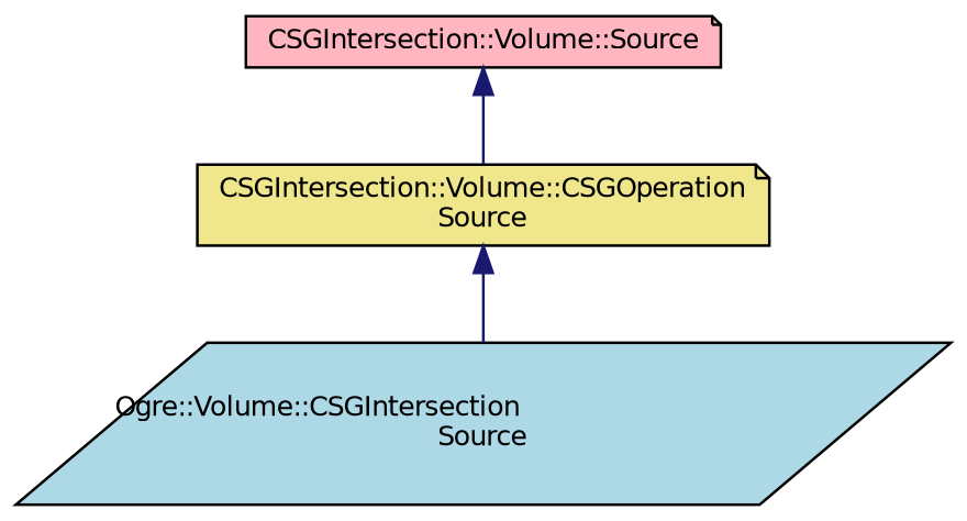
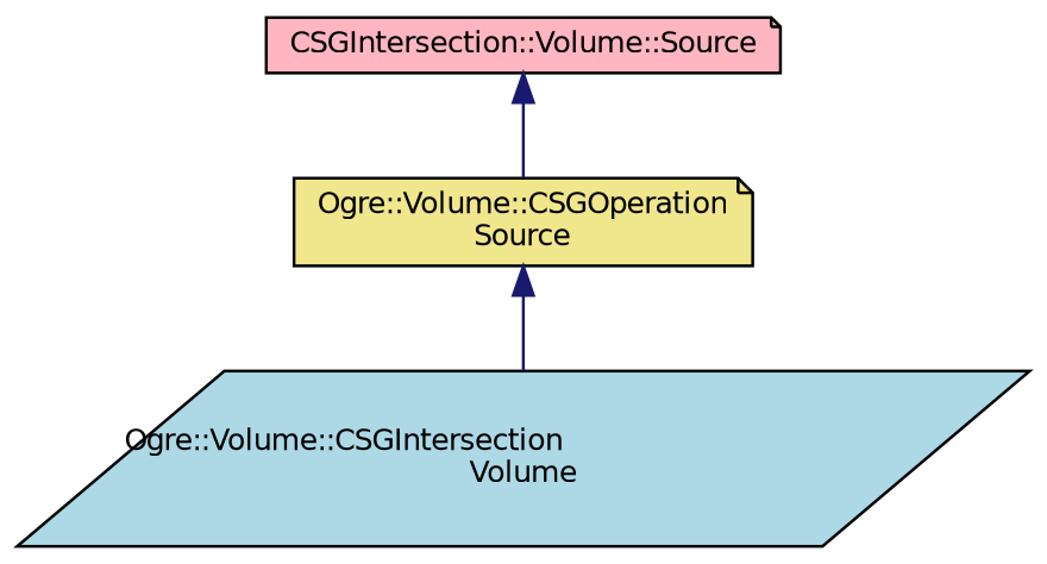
  digraph {
    node [color=black fontname=Helvetica fontsize=10 shape=note style=filled]
    edge [color=midnightblue dir=back fontname=Helvetica fontsize=10 labelfontname=Helvetica labelfontsize=10 style=solid]
-   n1 [fillcolor=lightblue fontcolor=black height=0.2 label="Ogre::Volume::CSGIntersection\lSource" shape=parallelogram width=0.4]
-   n2 [fillcolor=khaki height=0.2 label="CSGIntersection::Volume::CSGOperation\lSource" width=0.4]
+   n1 [fillcolor=lightblue fontcolor=black height=0.2 label="Ogre::Volume::CSGIntersection\lVolume" shape=parallelogram width=0.4]
+   n2 [fillcolor=khaki height=0.2 label="Ogre::Volume::CSGOperation\lSource" width=0.4]
    n3 [fillcolor=lightpink height=0.2 label="CSGIntersection::Volume::Source" width=0.4]
    n2 -> n1
    n3 -> n2
  }
